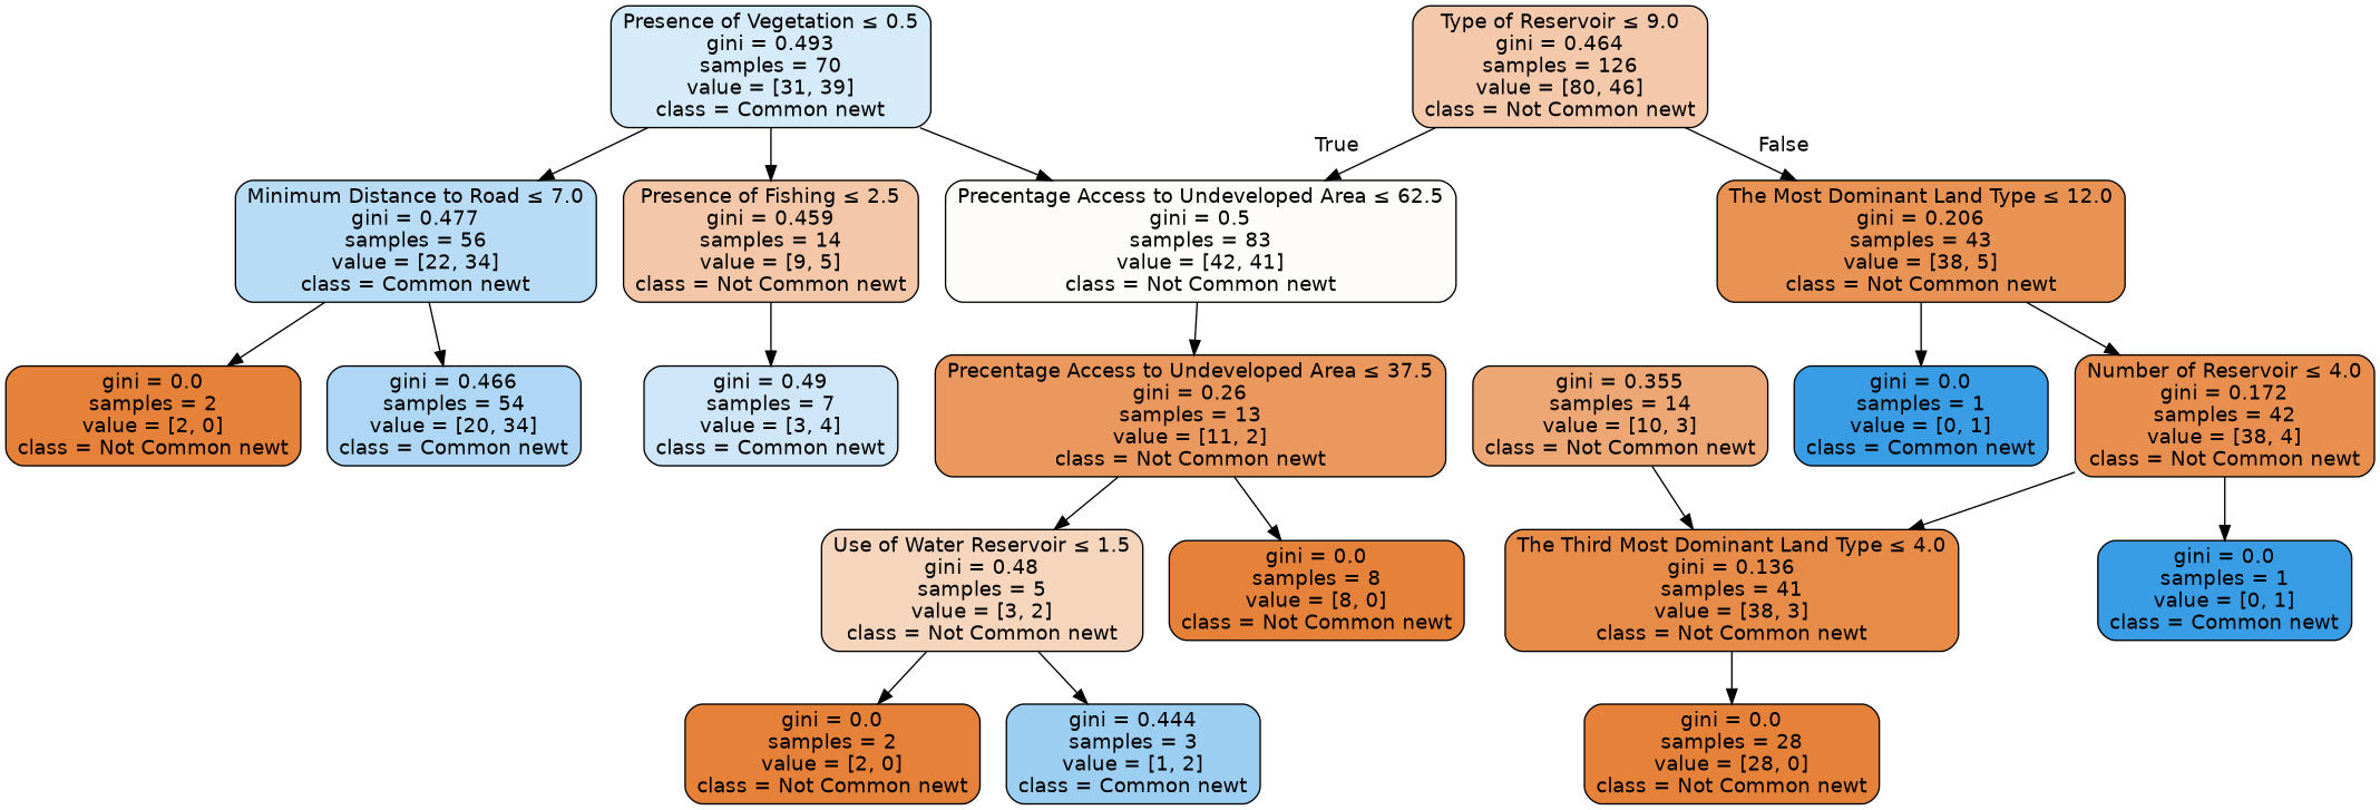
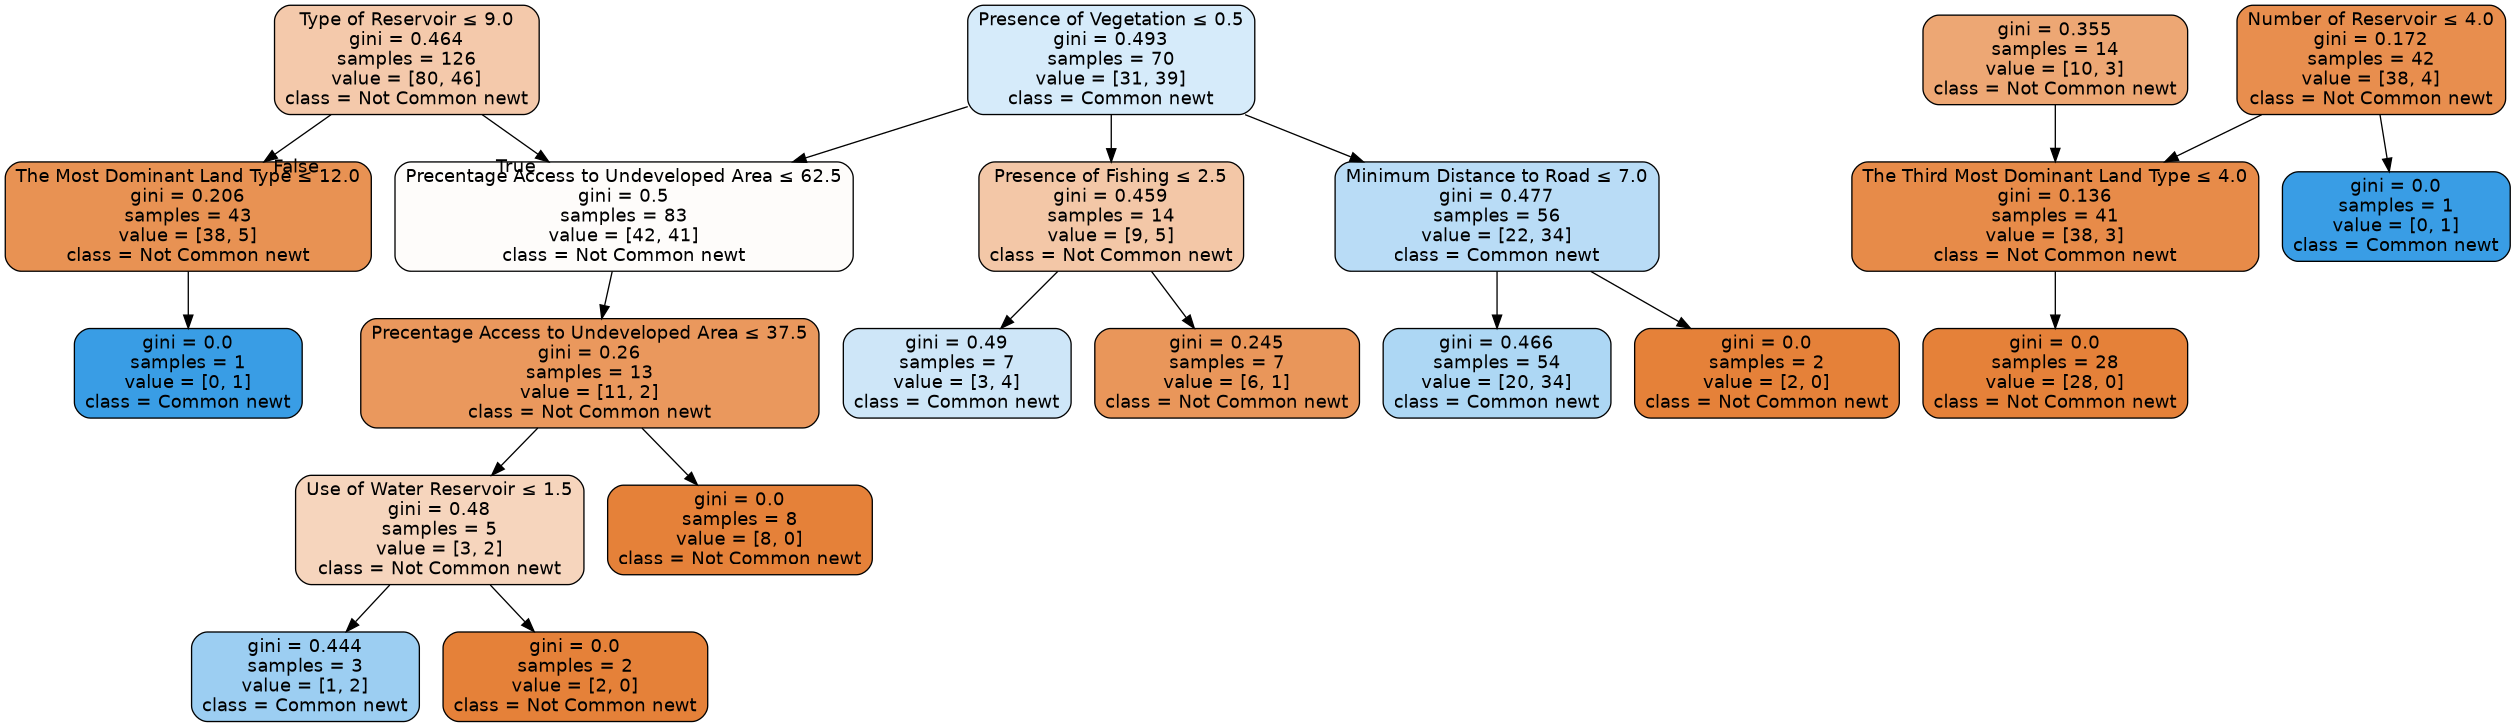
  digraph {
    fontname="DejaVu Sans"
    node [color=black fillcolor="#e58139" fontname="DejaVu Sans" shape=box style="filled, rounded"]
    edge [fontname="DejaVu Sans"]
    n1 [fillcolor="#f4c9ab" label=<Type of Reservoir &le; 9.0<br/>gini = 0.464<br/>samples = 126<br/>value = [80, 46]<br/>class = Not Common newt>]
    n2 [fillcolor="#fefcfa" label=<Precentage Access to Undeveloped Area &le; 62.5<br/>gini = 0.5<br/>samples = 83<br/>value = [42, 41]<br/>class = Not Common newt>]
    n3 [fillcolor="#e89253" label=<The Most Dominant Land Type &le; 12.0<br/>gini = 0.206<br/>samples = 43<br/>value = [38, 5]<br/>class = Not Common newt>]
    n4 [fillcolor="#ea985d" label=<Precentage Access to Undeveloped Area &le; 37.5<br/>gini = 0.26<br/>samples = 13<br/>value = [11, 2]<br/>class = Not Common newt>]
    n5 [fillcolor="#e88e4e" label=<Number of Reservoir &le; 4.0<br/>gini = 0.172<br/>samples = 42<br/>value = [38, 4]<br/>class = Not Common newt>]
    n6 [fillcolor="#399de5" label=<gini = 0.0<br/>samples = 1<br/>value = [0, 1]<br/>class = Common newt>]
    n7 [fillcolor="#f6d5bd" label=<Use of Water Reservoir &le; 1.5<br/>gini = 0.48<br/>samples = 5<br/>value = [3, 2]<br/>class = Not Common newt>]
    n8 [label=<gini = 0.0<br/>samples = 8<br/>value = [8, 0]<br/>class = Not Common newt>]
    n9 [fillcolor="#d6ebfa" label=<Presence of Vegetation &le; 0.5<br/>gini = 0.493<br/>samples = 70<br/>value = [31, 39]<br/>class = Common newt>]
    n10 [fillcolor="#f3c7a7" label=<Presence of Fishing &le; 2.5<br/>gini = 0.459<br/>samples = 14<br/>value = [9, 5]<br/>class = Not Common newt>]
    n11 [fillcolor="#b9dcf6" label=<Minimum Distance to Road &le; 7.0<br/>gini = 0.477<br/>samples = 56<br/>value = [22, 34]<br/>class = Common newt>]
    n12 [fillcolor="#9ccef2" label=<gini = 0.444<br/>samples = 3<br/>value = [1, 2]<br/>class = Common newt>]
    n13 [label=<gini = 0.0<br/>samples = 2<br/>value = [2, 0]<br/>class = Not Common newt>]
    n14 [fillcolor="#cee6f8" label=<gini = 0.49<br/>samples = 7<br/>value = [3, 4]<br/>class = Common newt>]
+   n15 [fillcolor="#e9965a" label=<gini = 0.245<br/>samples = 7<br/>value = [6, 1]<br/>class = Not Common newt>]
    n16 [fillcolor="#add7f4" label=<gini = 0.466<br/>samples = 54<br/>value = [20, 34]<br/>class = Common newt>]
    n17 [label=<gini = 0.0<br/>samples = 2<br/>value = [2, 0]<br/>class = Not Common newt>]
    n18 [fillcolor="#e78b49" label=<The Third Most Dominant Land Type &le; 4.0<br/>gini = 0.136<br/>samples = 41<br/>value = [38, 3]<br/>class = Not Common newt>]
    n19 [fillcolor="#399de5" label=<gini = 0.0<br/>samples = 1<br/>value = [0, 1]<br/>class = Common newt>]
    n20 [label=<gini = 0.0<br/>samples = 28<br/>value = [28, 0]<br/>class = Not Common newt>]
    n21 [fillcolor="#eda774" label=<gini = 0.355<br/>samples = 14<br/>value = [10, 3]<br/>class = Not Common newt>]
    n1 -> n2 [headlabel=True labelangle=45 labeldistance=2.5]
    n1 -> n3 [headlabel=False labelangle=-45 labeldistance=2.5]
    n2 -> n4
-   n3 -> n5
    n3 -> n6
    n4 -> n7
    n4 -> n8
    n5 -> n18
    n5 -> n19
    n7 -> n12
    n7 -> n13
    n9 -> n2
    n9 -> n10
    n9 -> n11
    n10 -> n14
+   n10 -> n15
    n11 -> n16
    n11 -> n17
    n18 -> n20
    n21 -> n18
  }
